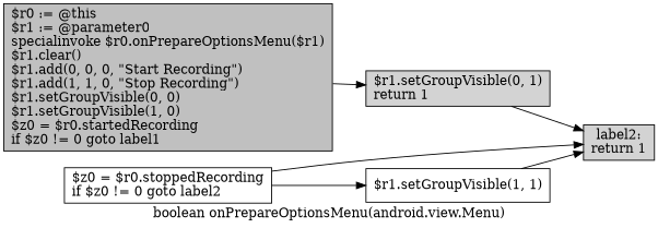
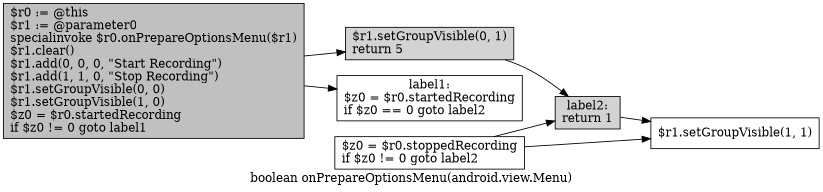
  digraph {
    label="boolean onPrepareOptionsMenu(android.view.Menu)"
    rankdir=LR
    node [shape=box]
    n1 [fillcolor=gray label="$r0 := @this\l$r1 := @parameter0\lspecialinvoke $r0.onPrepareOptionsMenu($r1)\l$r1.clear()\l$r1.add(0, 0, 0, \"Start Recording\")\l$r1.add(1, 1, 0, \"Stop Recording\")\l$r1.setGroupVisible(0, 0)\l$r1.setGroupVisible(1, 0)\l$z0 = $r0.startedRecording\lif $z0 != 0 goto label1\l" style=filled]
-   n2 [fillcolor=lightgray label="$r1.setGroupVisible(0, 1)\lreturn 1\l" style=filled]
+   n2 [fillcolor=lightgray label="$r1.setGroupVisible(0, 1)\lreturn 5\l" style=filled]
+   n3 [label="label1:\n$z0 = $r0.startedRecording\lif $z0 == 0 goto label2\l"]
    n4 [fillcolor=lightgray label="label2:\nreturn 1\l" style=filled]
    n5 [label="$z0 = $r0.stoppedRecording\lif $z0 != 0 goto label2\l"]
    n6 [label="$r1.setGroupVisible(1, 1)\l"]
    n1 -> n2
+   n1 -> n3
    n2 -> n4
    n5 -> n4
    n5 -> n6
-   n6 -> n4
+   n4 -> n6
  }
